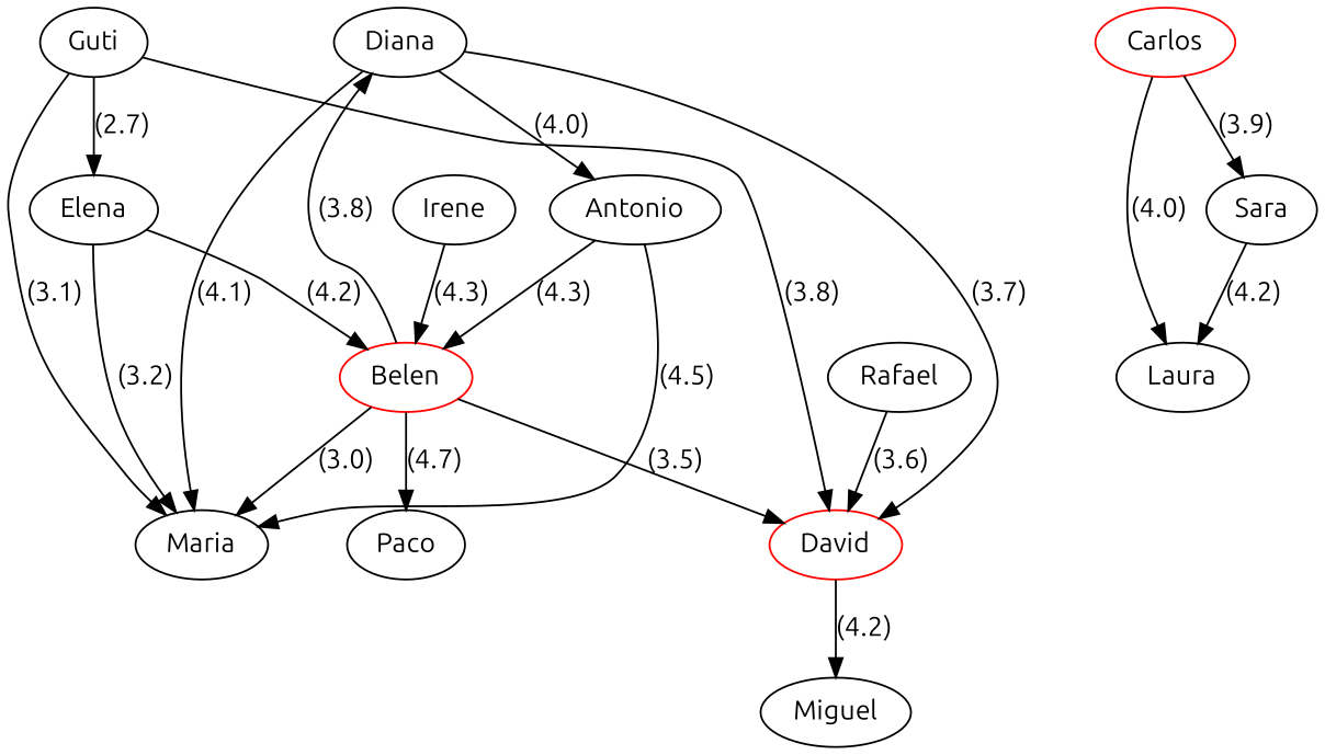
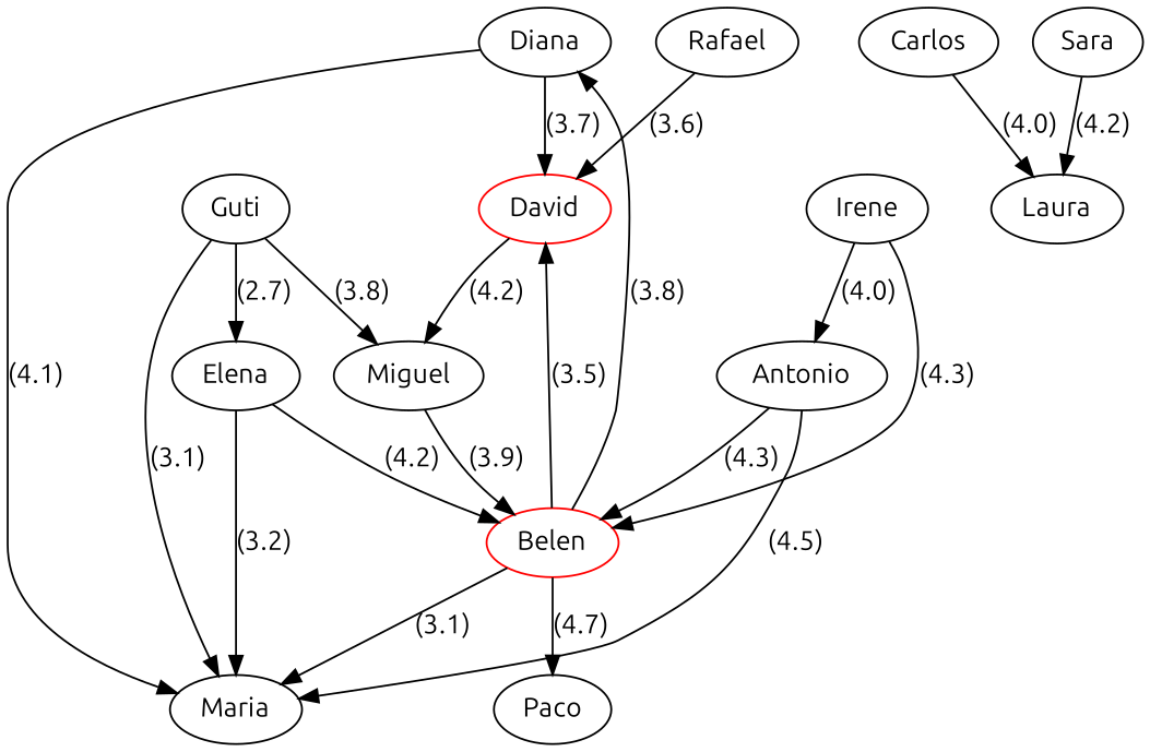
  strict digraph {
    fontname=Ubuntu
    node [fontname=Ubuntu]
    edge [color=black fontname=Ubuntu]
    n1 [label=Diana]
    n2 [color=red label=David]
    n3 [label=Maria]
    n4 [label=Miguel]
    n5 [label=Guti]
    n6 [label=Elena]
    n7 [color=red label=Belen]
    n8 [label=Paco]
    n9 [label=Rafael]
    n10 [label=Irene]
    n11 [label=Antonio]
    n12 [label=Laura]
-   n13 [label=Carlos color=red]
+   n13 [label=Carlos]
    n14 [label=Sara]
    n1 -> n2 [label="(3.7)"]
    n1 -> n3 [label="(4.1)"]
    n2 -> n4 [label="(4.2)"]
-   n5 -> n2 [label="(3.8)"]
+   n4 -> n7 [label="(3.9)"]
+   n5 -> n4 [label="(3.8)"]
    n5 -> n3 [label="(3.1)"]
    n5 -> n6 [label="(2.7)"]
    n6 -> n3 [label="(3.2)"]
    n6 -> n7 [label="(4.2)"]
    n7 -> n1 [label="(3.8)"]
    n7 -> n2 [label="(3.5)"]
-   n7 -> n3 [label="(3.0)"]
+   n7 -> n3 [label="(3.1)"]
    n7 -> n8 [label="(4.7)"]
    n9 -> n2 [label="(3.6)"]
    n10 -> n7 [label="(4.3)"]
-   n1 -> n11 [label="(4.0)"]
+   n10 -> n11 [label="(4.0)"]
    n11 -> n3 [label="(4.5)"]
    n11 -> n7 [label="(4.3)"]
    n13 -> n12 [label="(4.0)"]
-   n13 -> n14 [label="(3.9)"]
    n14 -> n12 [label="(4.2)"]
  }
